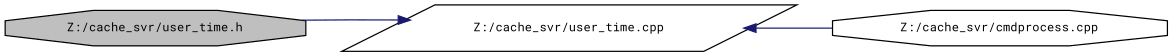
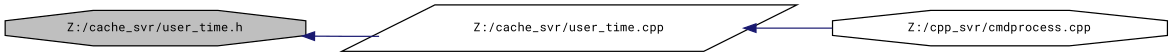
  digraph {
    fontname="Roboto Mono"
    rankdir=LR
    node [color=black fontname="Roboto Mono" fontsize=10 shape=octagon]
    edge [color=midnightblue dir=back fontname="Roboto Mono" fontsize=10 labelfontname=FreeSans labelfontsize=10 style=solid]
    n1 [fillcolor=grey75 fontcolor=black height=0.2 label="Z:/cache_svr/user_time.h" style=filled width=0.4]
    n2 [height=0.2 label="Z:/cache_svr/user_time.cpp" shape=parallelogram width=0.4]
-   n3 [height=0.2 label="Z:/cache_svr/cmdprocess.cpp" width=0.4]
-   n2 -> n1
+   n3 [height=0.2 label="Z:/cpp_svr/cmdprocess.cpp" width=0.4]
+   n1 -> n2
    n2 -> n3
  }
